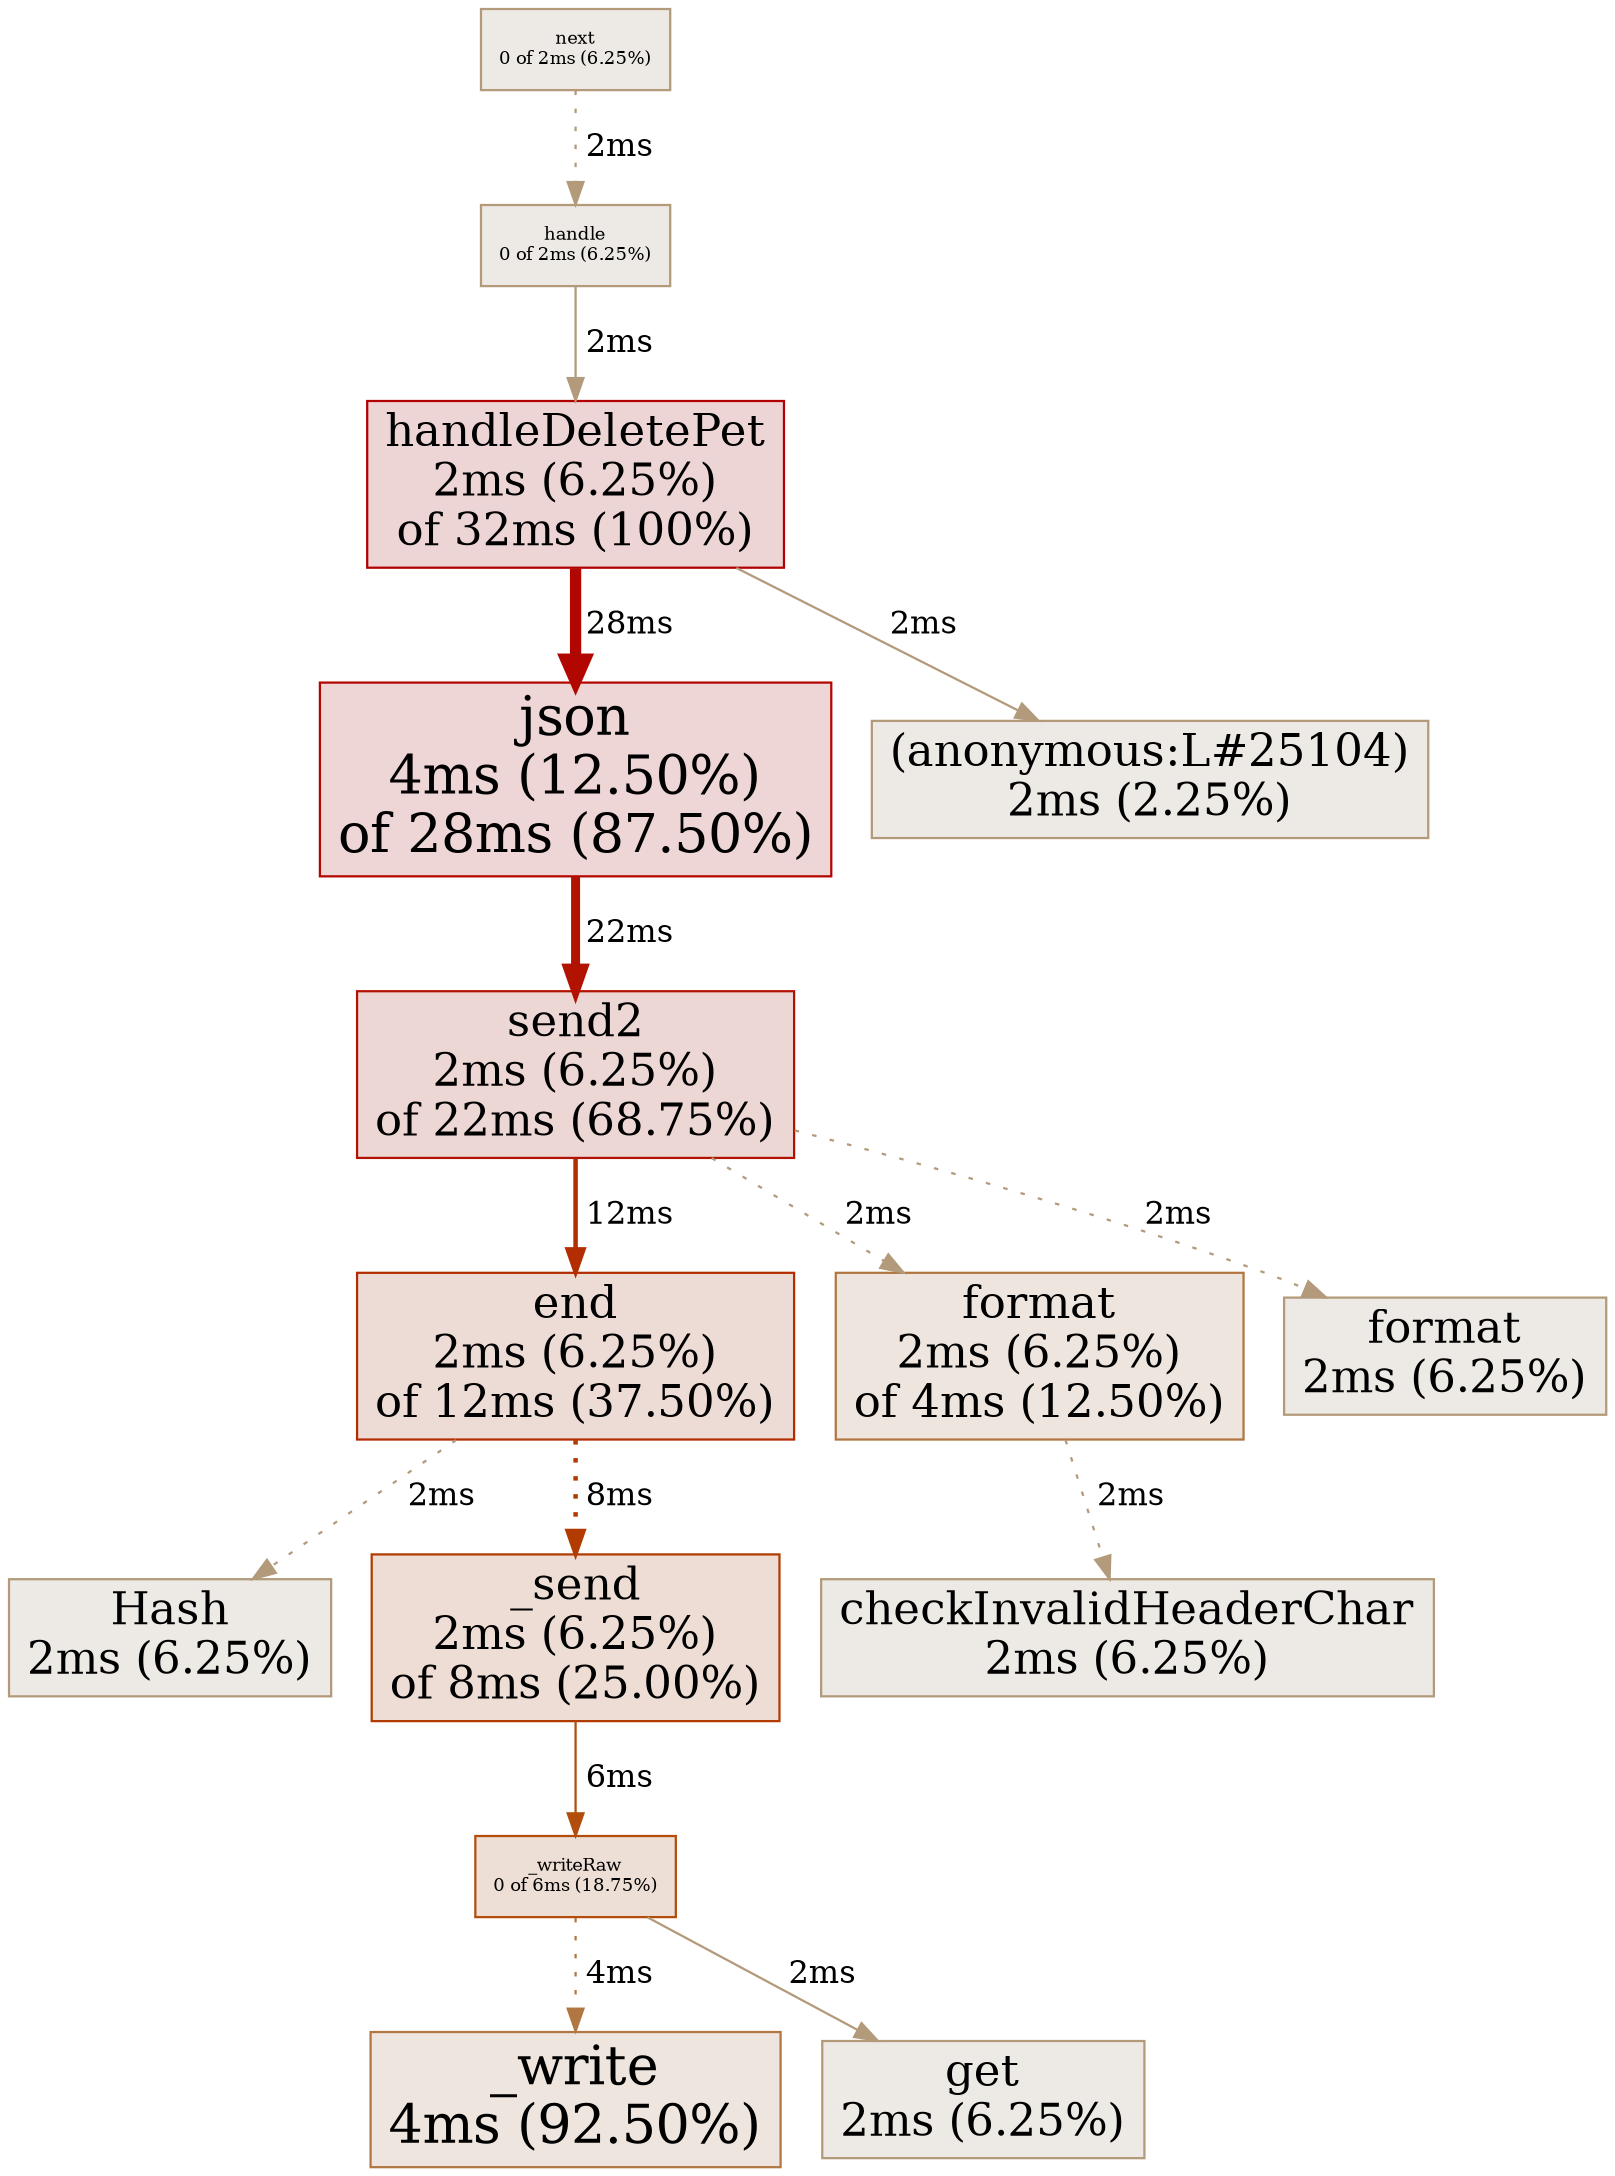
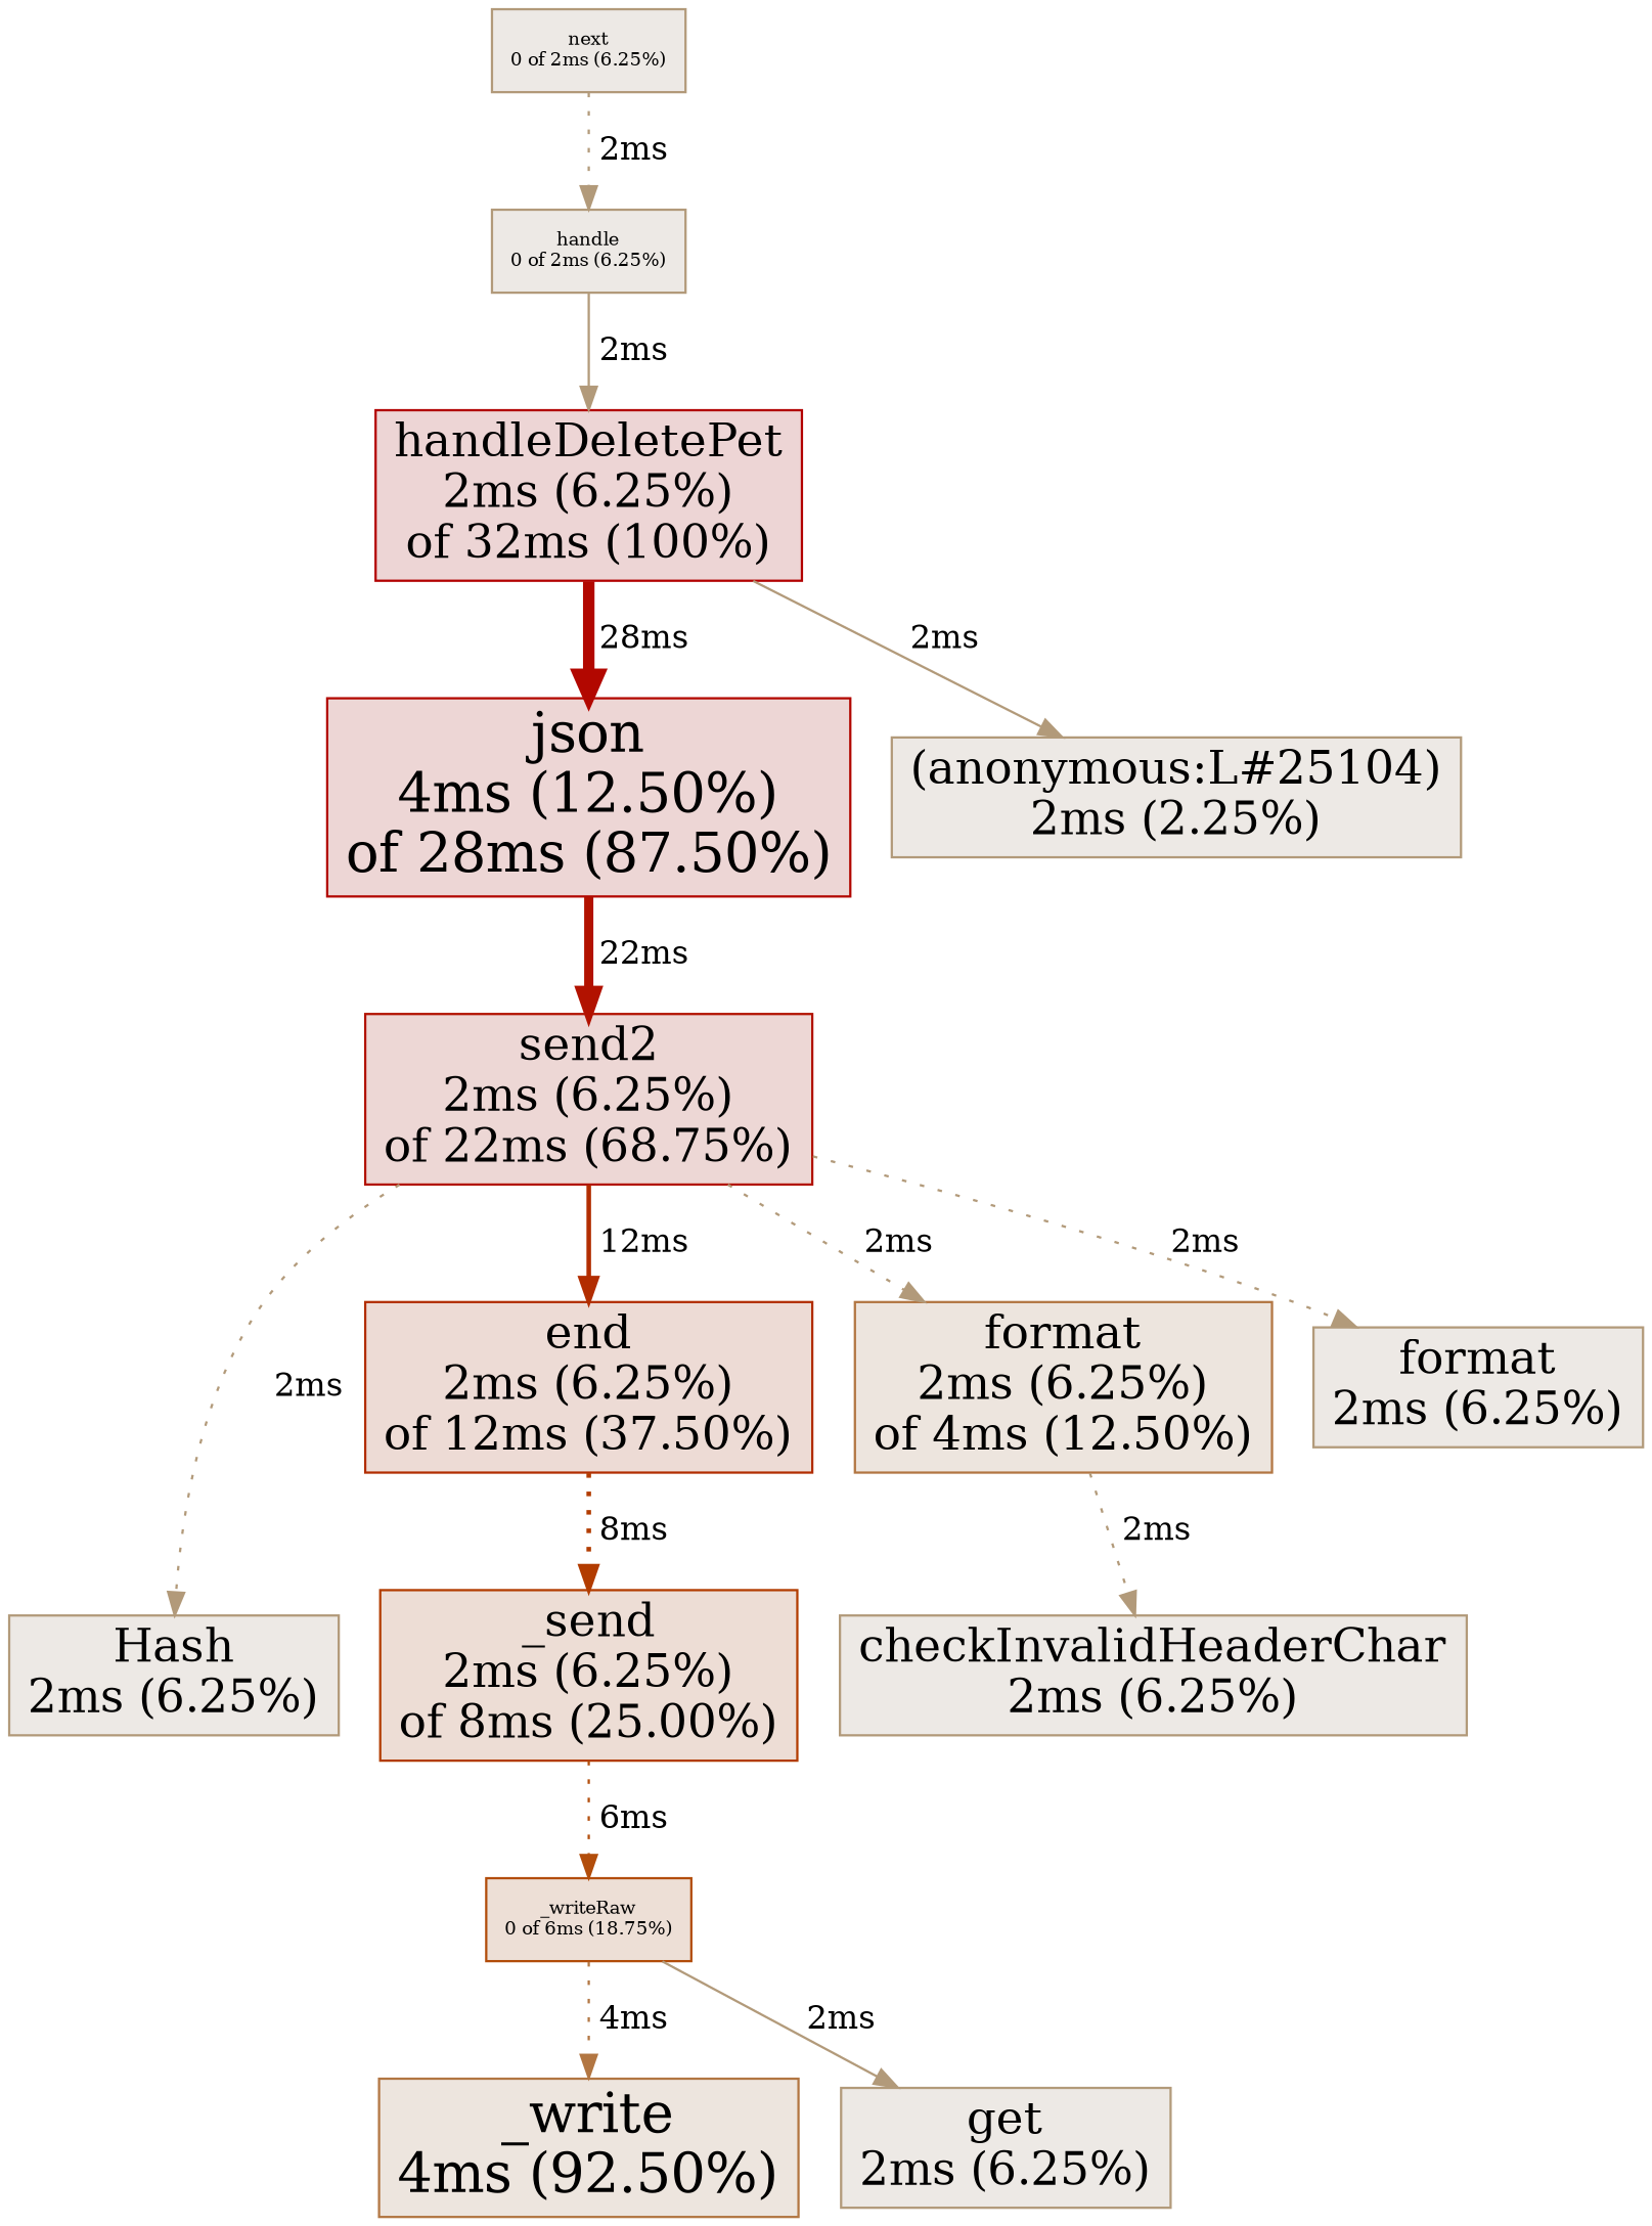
  digraph {
    node [color="#b29a7a" fillcolor="#ede9e5" fontsize=20 shape=box style=filled]
    edge [color="#b29a7a" weight=7]
    n1 [color="#b21200" fillcolor="#edd7d5" label="send2\n2ms (6.25%)\nof 22ms (68.75%)"]
    n2 [color="#b22d00" fillcolor="#eddbd5" label="end\n2ms (6.25%)\nof 12ms (37.50%)"]
    n3 [color="#b27642" fillcolor="#ede5de" label="format\n2ms (6.25%)\nof 4ms (12.50%)"]
    n4 [label="Hash\n2ms (6.25%)"]
    n5 [label="format\n2ms (6.25%)"]
    n6 [color="#b23c00" fillcolor="#edddd5" label="_send\n2ms (6.25%)\nof 8ms (25.00%)"]
    n7 [label="checkInvalidHeaderChar\n2ms (6.25%)"]
    n8 [color="#b20700" fillcolor="#edd6d5" fontsize=24 label="json\n4ms (12.50%)\nof 28ms (87.50%)"]
    n9 [color="#b20000" fillcolor="#edd5d5" label="handleDeletePet\n2ms (6.25%)\nof 32ms (100%)"]
    n10 [label="(anonymous:L#25104)\n2ms (2.25%)"]
    n11 [color="#b24d0b" fillcolor="#eddfd6" fontsize=8 label="_writeRaw\n0 of 6ms (18.75%)"]
    n12 [color="#b27642" fillcolor="#ede5de" fontsize=24 label="_write\n4ms (92.50%)"]
    n13 [label="get\n2ms (6.25%)"]
    n14 [fontsize=8 label="handle\n0 of 2ms (6.25%)"]
    n15 [fontsize=8 label="next\n0 of 2ms (6.25%)"]
    n1 -> n2 [color="#b22d00" label=" 12ms" penwidth=2 weight=38]
    n1 -> n3 [label=" 2ms" style=dotted]
-   n2 -> n4 [label=" 2ms" style=dotted]
+   n1 -> n4 [label=" 2ms" style=dotted]
    n1 -> n5 [label=" 2ms" style=dotted]
    n2 -> n6 [color="#b23c00" label=" 8ms" penwidth=2 style=dotted weight=26]
    n3 -> n7 [label=" 2ms" style=dotted]
-   n6 -> n11 [color="#b24d0b" label=" 6ms" weight=19]
+   n6 -> n11 [color="#b24d0b" label=" 6ms" weight=19 style=dotted]
    n8 -> n1 [color="#b21200" label=" 22ms" penwidth=4 weight=69]
    n9 -> n8 [color="#b20700" label=" 28ms" penwidth=5 weight=88]
    n9 -> n10 [label=" 2ms"]
    n11 -> n12 [color="#b27642" label=" 4ms" style=dotted weight=13]
    n11 -> n13 [label=" 2ms"]
    n14 -> n9 [label=" 2ms"]
    n15 -> n14 [label=" 2ms" style=dotted]
  }
